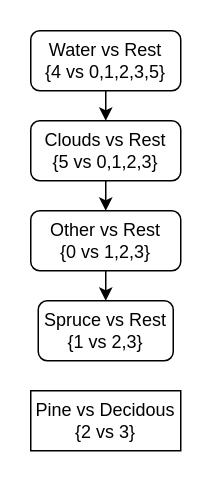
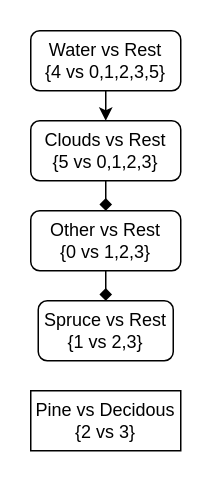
  <mxCell id="0" />
  <mxCell id="1" parent="0" />
  <mxCell id="2" style="edgeStyle=none;html=1;exitX=0.5;exitY=1;exitDx=0;exitDy=0;" edge="1" parent="1" source="3" target="5"><mxGeometry relative="1" as="geometry" /></mxCell>
  <mxCell id="3" value="Water vs Rest&lt;br&gt;{4 vs 0,1,2,3,5}" style="rounded=1;whiteSpace=wrap;html=1;" parent="1" vertex="1"><mxGeometry x="20" y="20" width="100" height="40" as="geometry" /></mxCell>
- <mxCell id="4" style="edgeStyle=none;html=1;exitX=0.5;exitY=1;exitDx=0;exitDy=0;entryX=0.5;entryY=0;entryDx=0;entryDy=0;" edge="1" parent="1" source="5" target="7"><mxGeometry relative="1" as="geometry" /></mxCell>
+ <mxCell id="4" style="edgeStyle=none;html=1;exitX=0.5;exitY=1;exitDx=0;exitDy=0;entryX=0.5;entryY=0;entryDx=0;entryDy=0;endArrow=diamond;" edge="1" parent="1" source="5" target="7"><mxGeometry relative="1" as="geometry" /></mxCell>
  <mxCell id="5" value="Clouds vs Rest&lt;br&gt;{5 vs 0,1,2,3}" style="rounded=1;whiteSpace=wrap;html=1;" parent="1" vertex="1"><mxGeometry x="20" y="80" width="100" height="40" as="geometry" /></mxCell>
- <mxCell id="6" style="edgeStyle=none;html=1;exitX=0.5;exitY=1;exitDx=0;exitDy=0;" edge="1" parent="1" source="7" target="9"><mxGeometry relative="1" as="geometry" /></mxCell>
+ <mxCell id="6" style="edgeStyle=none;html=1;exitX=0.5;exitY=1;exitDx=0;exitDy=0;endArrow=diamond;" edge="1" parent="1" source="7" target="9"><mxGeometry relative="1" as="geometry" /></mxCell>
  <mxCell id="7" value="Other vs Rest&lt;br&gt;{0 vs 1,2,3}" style="rounded=1;whiteSpace=wrap;html=1;" parent="1" vertex="1"><mxGeometry x="20" y="140" width="100" height="40" as="geometry" /></mxCell>
  <mxCell id="8" style="edgeStyle=none;html=1;exitX=0.5;exitY=1;exitDx=0;exitDy=0;" edge="1" parent="1" source="9"><mxGeometry relative="1" as="geometry"><mxPoint x="70" y="210" as="targetPoint" /></mxGeometry></mxCell>
  <mxCell id="9" value="Spruce vs Rest&lt;br&gt;{1 vs 2,3}" style="rounded=1;whiteSpace=wrap;html=1;" parent="1" vertex="1"><mxGeometry x="25" y="200" width="90" height="40" as="geometry" /></mxCell>
  <mxCell id="10" value="Pine vs Decidous&lt;br&gt;{2 vs 3}" style="whiteSpace=wrap;html=1;rounded=0;" parent="1" vertex="1"><mxGeometry x="20" y="260" width="100" height="40" as="geometry" /></mxCell>
